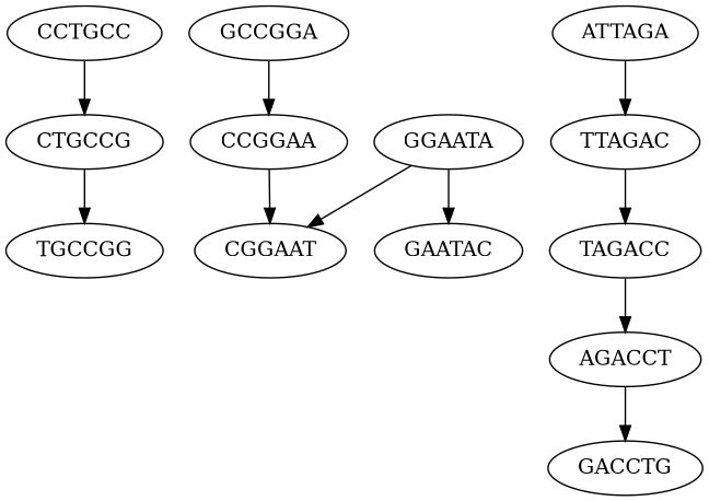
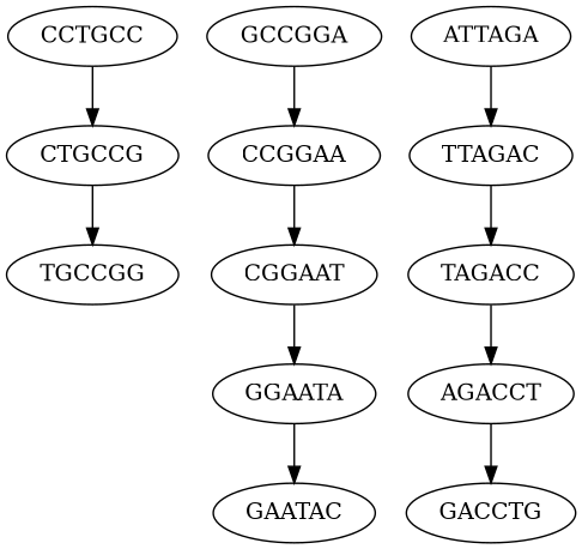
  digraph {
    n1 [label=CCTGCC]
    n2 [label=CTGCCG]
    n3 [label=CGGAAT]
    n4 [label=GGAATA]
    GAATAC
    n6 [label=GCCGGA]
    n7 [label=CCGGAA]
    n8 [label=TGCCGG]
    n9 [label=TTAGAC]
    n10 [label=TAGACC]
    n11 [label=AGACCT]
    n12 [label=GACCTG]
    n13 [label=ATTAGA]
    n1 -> n2
    n2 -> n8
-   n4 -> n3
+   n3 -> n4
    n4 -> GAATAC
    n6 -> n7
    n7 -> n3
    n9 -> n10
    n10 -> n11
    n11 -> n12
    n13 -> n9
  }
